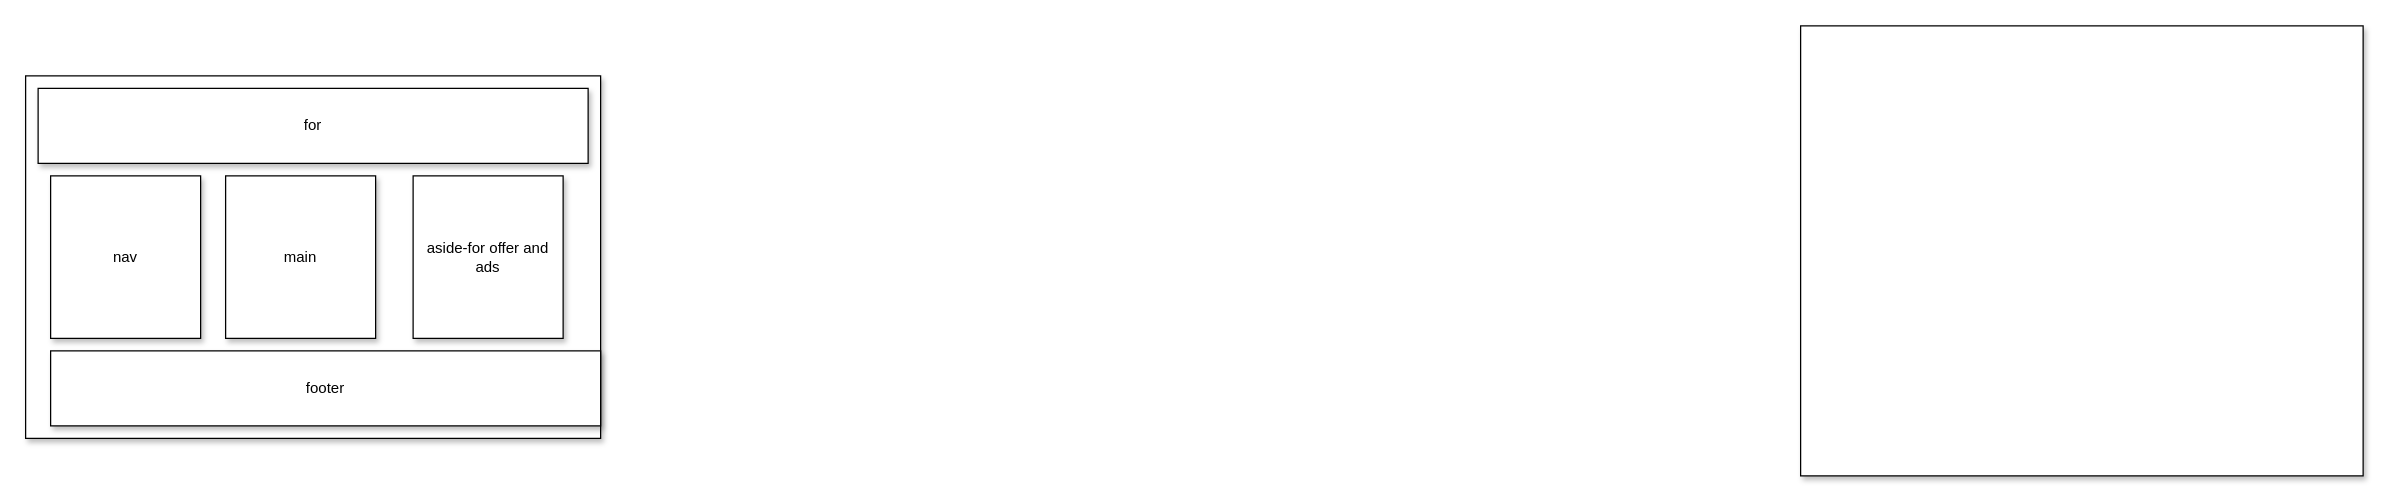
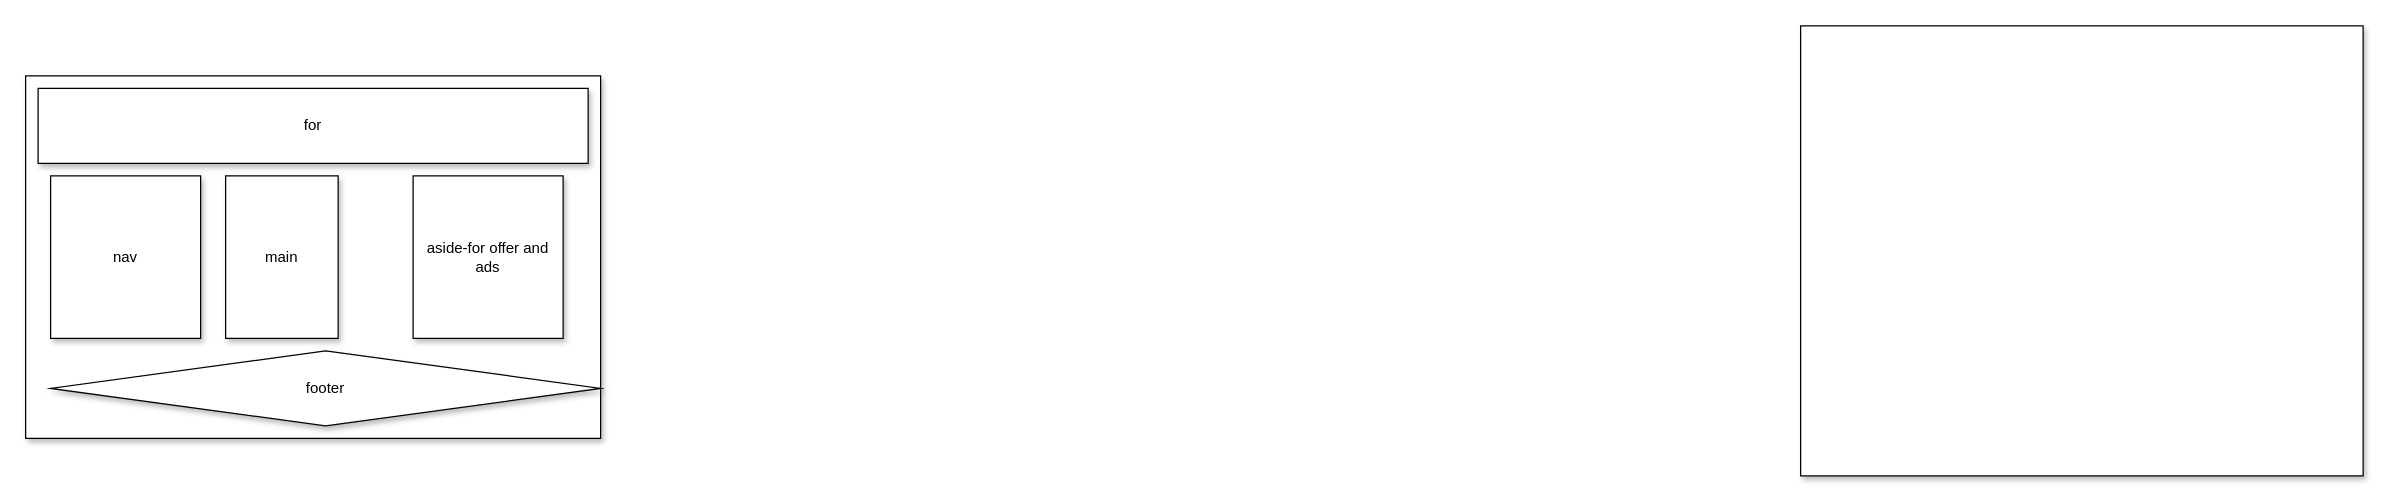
  <mxCell id="0" />
  <mxCell id="1" parent="0" />
  <mxCell id="2" value="" style="whiteSpace=wrap;html=1;shadow=1;" vertex="1" parent="1"><mxGeometry x="1440" y="20" width="450" height="360" as="geometry" /></mxCell>
  <mxCell id="3" value="" style="whiteSpace=wrap;html=1;shadow=1;" vertex="1" parent="1"><mxGeometry x="20" y="60" width="460" height="290" as="geometry" /></mxCell>
  <mxCell id="4" value="for" style="whiteSpace=wrap;html=1;shadow=1;" vertex="1" parent="1"><mxGeometry x="30" y="70" width="440" height="60" as="geometry" /></mxCell>
- <mxCell id="5" value="footer" style="whiteSpace=wrap;html=1;shadow=1;" vertex="1" parent="1"><mxGeometry x="40" y="280" width="440" height="60" as="geometry" /></mxCell>
+ <mxCell id="5" value="footer" style="rhombus;whiteSpace=wrap;html=1;shadow=1;" vertex="1" parent="1"><mxGeometry x="40" y="280" width="440" height="60" as="geometry" /></mxCell>
  <mxCell id="6" value="nav" style="whiteSpace=wrap;html=1;shadow=1;" vertex="1" parent="1"><mxGeometry x="40" y="140" width="120" height="130" as="geometry" /></mxCell>
- <mxCell id="7" value="main" style="whiteSpace=wrap;html=1;shadow=1;" vertex="1" parent="1"><mxGeometry x="180" y="140" width="120" height="130" as="geometry" /></mxCell>
+ <mxCell id="7" value="main" style="whiteSpace=wrap;html=1;shadow=1;" vertex="1" parent="1"><mxGeometry x="180" y="140" width="90" height="130" as="geometry" /></mxCell>
  <mxCell id="8" value="aside-for offer and ads" style="whiteSpace=wrap;html=1;shadow=1;" vertex="1" parent="1"><mxGeometry x="330" y="140" width="120" height="130" as="geometry" /></mxCell>
